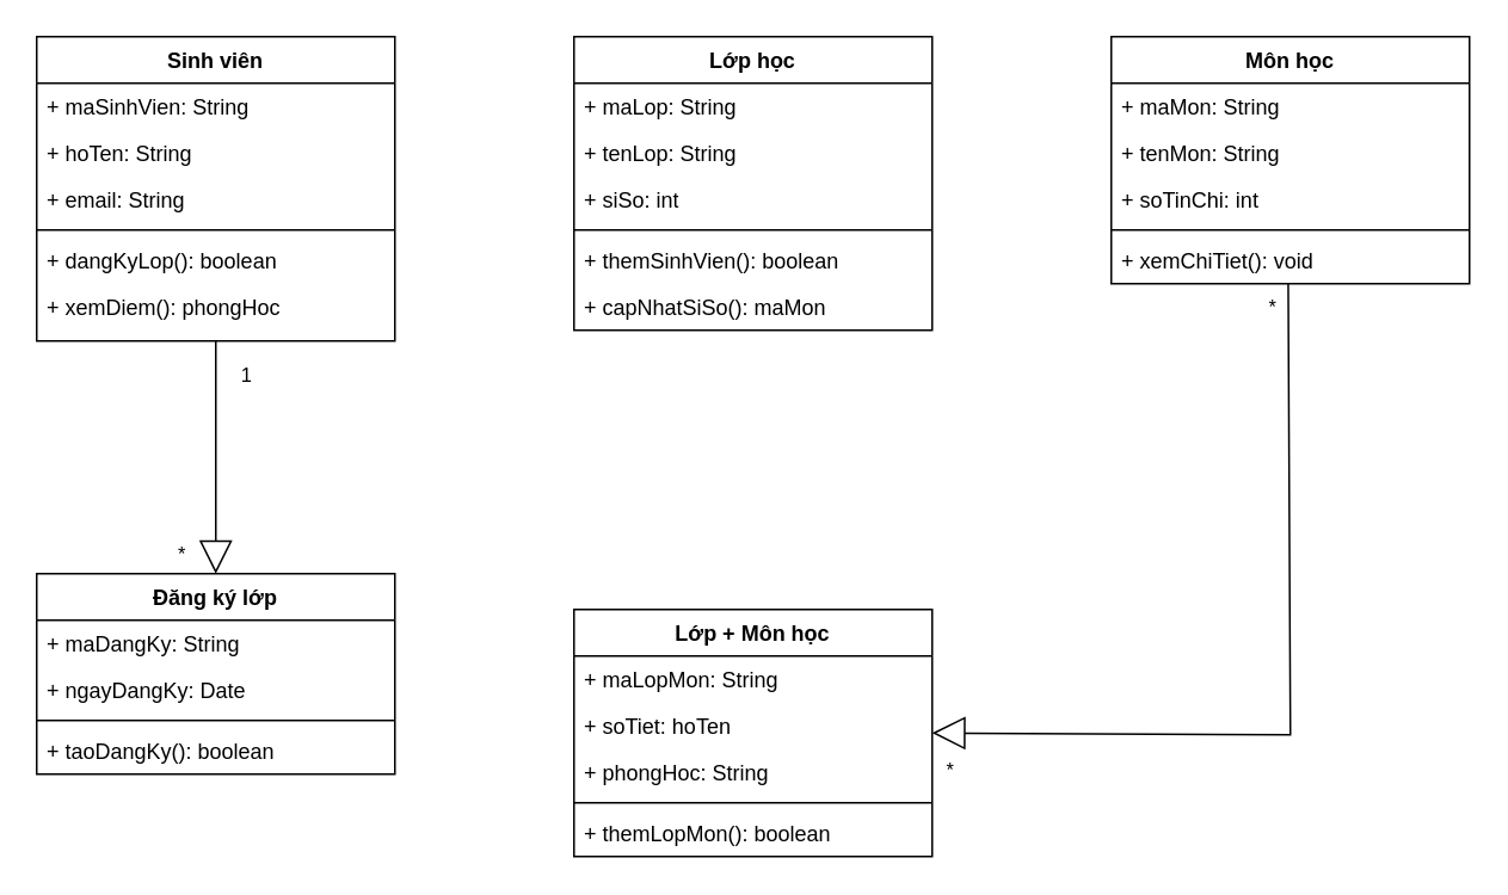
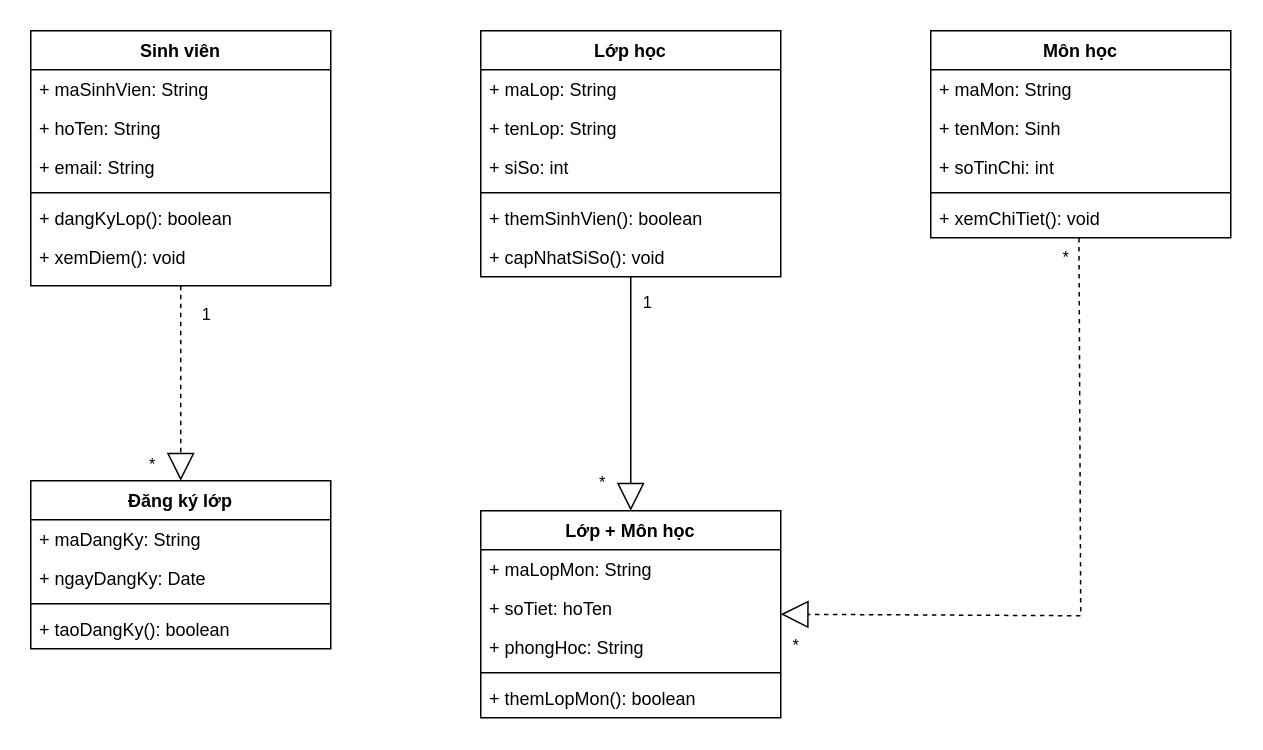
  <mxCell id="0" />
  <mxCell id="1" parent="0" />
  <mxCell id="2" value="Sinh viên" style="swimlane;fontStyle=1;align=center;verticalAlign=top;childLayout=stackLayout;horizontal=1;startSize=26;horizontalStack=0;resizeParent=1;resizeParentMax=0;resizeLast=0;collapsible=1;marginBottom=0;whiteSpace=wrap;html=1;" parent="1" vertex="1"><mxGeometry x="20" y="20" width="200" height="170" as="geometry" /></mxCell>
  <mxCell id="3" value="+ maSinhVien: String" style="text;strokeColor=none;fillColor=none;align=left;verticalAlign=top;spacingLeft=4;spacingRight=4;overflow=hidden;rotatable=0;points=[[0,0.5],[1,0.5]];portConstraint=eastwest;whiteSpace=wrap;html=1;" parent="2" vertex="1"><mxGeometry y="26" width="200" height="26" as="geometry" /></mxCell>
  <mxCell id="4" value="+ hoTen: String" style="text;strokeColor=none;fillColor=none;align=left;verticalAlign=top;spacingLeft=4;spacingRight=4;overflow=hidden;rotatable=0;points=[[0,0.5],[1,0.5]];portConstraint=eastwest;whiteSpace=wrap;html=1;" parent="2" vertex="1"><mxGeometry y="52" width="200" height="26" as="geometry" /></mxCell>
  <mxCell id="5" value="+ email: String" style="text;strokeColor=none;fillColor=none;align=left;verticalAlign=top;spacingLeft=4;spacingRight=4;overflow=hidden;rotatable=0;points=[[0,0.5],[1,0.5]];portConstraint=eastwest;whiteSpace=wrap;html=1;" parent="2" vertex="1"><mxGeometry y="78" width="200" height="26" as="geometry" /></mxCell>
  <mxCell id="6" value="" style="line;strokeWidth=1;fillColor=none;align=left;verticalAlign=middle;spacingTop=-1;spacingLeft=3;spacingRight=3;rotatable=0;labelPosition=right;points=[];portConstraint=eastwest;strokeColor=inherit;" parent="2" vertex="1"><mxGeometry y="104" width="200" height="8" as="geometry" /></mxCell>
  <mxCell id="7" value="+ dangKyLop(): boolean" style="text;strokeColor=none;fillColor=none;align=left;verticalAlign=top;spacingLeft=4;spacingRight=4;overflow=hidden;rotatable=0;points=[[0,0.5],[1,0.5]];portConstraint=eastwest;whiteSpace=wrap;html=1;" parent="2" vertex="1"><mxGeometry y="112" width="200" height="26" as="geometry" /></mxCell>
- <mxCell id="8" value="+ xemDiem(): phongHoc" style="text;strokeColor=none;fillColor=none;align=left;verticalAlign=top;spacingLeft=4;spacingRight=4;overflow=hidden;rotatable=0;points=[[0,0.5],[1,0.5]];portConstraint=eastwest;whiteSpace=wrap;html=1;" parent="2" vertex="1"><mxGeometry y="138" width="200" height="32" as="geometry" /></mxCell>
+ <mxCell id="8" value="+ xemDiem(): void" style="text;strokeColor=none;fillColor=none;align=left;verticalAlign=top;spacingLeft=4;spacingRight=4;overflow=hidden;rotatable=0;points=[[0,0.5],[1,0.5]];portConstraint=eastwest;whiteSpace=wrap;html=1;" parent="2" vertex="1"><mxGeometry y="138" width="200" height="32" as="geometry" /></mxCell>
  <mxCell id="9" value="Lớp học" style="swimlane;fontStyle=1;align=center;verticalAlign=top;childLayout=stackLayout;horizontal=1;startSize=26;horizontalStack=0;resizeParent=1;resizeParentMax=0;resizeLast=0;collapsible=1;marginBottom=0;whiteSpace=wrap;html=1;" parent="1" vertex="1"><mxGeometry x="320" y="20" width="200" height="164" as="geometry" /></mxCell>
  <mxCell id="10" value="+ maLop: String" style="text;strokeColor=none;fillColor=none;align=left;verticalAlign=top;spacingLeft=4;spacingRight=4;overflow=hidden;rotatable=0;points=[[0,0.5],[1,0.5]];portConstraint=eastwest;whiteSpace=wrap;html=1;" parent="9" vertex="1"><mxGeometry y="26" width="200" height="26" as="geometry" /></mxCell>
  <mxCell id="11" value="+ tenLop: String" style="text;strokeColor=none;fillColor=none;align=left;verticalAlign=top;spacingLeft=4;spacingRight=4;overflow=hidden;rotatable=0;points=[[0,0.5],[1,0.5]];portConstraint=eastwest;whiteSpace=wrap;html=1;" parent="9" vertex="1"><mxGeometry y="52" width="200" height="26" as="geometry" /></mxCell>
  <mxCell id="12" value="+ siSo: int" style="text;strokeColor=none;fillColor=none;align=left;verticalAlign=top;spacingLeft=4;spacingRight=4;overflow=hidden;rotatable=0;points=[[0,0.5],[1,0.5]];portConstraint=eastwest;whiteSpace=wrap;html=1;" parent="9" vertex="1"><mxGeometry y="78" width="200" height="26" as="geometry" /></mxCell>
  <mxCell id="13" value="" style="line;strokeWidth=1;fillColor=none;align=left;verticalAlign=middle;spacingTop=-1;spacingLeft=3;spacingRight=3;rotatable=0;labelPosition=right;points=[];portConstraint=eastwest;strokeColor=inherit;" parent="9" vertex="1"><mxGeometry y="104" width="200" height="8" as="geometry" /></mxCell>
  <mxCell id="14" value="+ themSinhVien(): boolean" style="text;strokeColor=none;fillColor=none;align=left;verticalAlign=top;spacingLeft=4;spacingRight=4;overflow=hidden;rotatable=0;points=[[0,0.5],[1,0.5]];portConstraint=eastwest;whiteSpace=wrap;html=1;" parent="9" vertex="1"><mxGeometry y="112" width="200" height="26" as="geometry" /></mxCell>
- <mxCell id="15" value="+ capNhatSiSo(): maMon" style="text;strokeColor=none;fillColor=none;align=left;verticalAlign=top;spacingLeft=4;spacingRight=4;overflow=hidden;rotatable=0;points=[[0,0.5],[1,0.5]];portConstraint=eastwest;whiteSpace=wrap;html=1;" parent="9" vertex="1"><mxGeometry y="138" width="200" height="26" as="geometry" /></mxCell>
+ <mxCell id="15" value="+ capNhatSiSo(): void" style="text;strokeColor=none;fillColor=none;align=left;verticalAlign=top;spacingLeft=4;spacingRight=4;overflow=hidden;rotatable=0;points=[[0,0.5],[1,0.5]];portConstraint=eastwest;whiteSpace=wrap;html=1;" parent="9" vertex="1"><mxGeometry y="138" width="200" height="26" as="geometry" /></mxCell>
  <mxCell id="16" value="Môn học" style="swimlane;fontStyle=1;align=center;verticalAlign=top;childLayout=stackLayout;horizontal=1;startSize=26;horizontalStack=0;resizeParent=1;resizeParentMax=0;resizeLast=0;collapsible=1;marginBottom=0;whiteSpace=wrap;html=1;" parent="1" vertex="1"><mxGeometry x="620" y="20" width="200" height="138" as="geometry" /></mxCell>
  <mxCell id="17" value="+ maMon: String" style="text;strokeColor=none;fillColor=none;align=left;verticalAlign=top;spacingLeft=4;spacingRight=4;overflow=hidden;rotatable=0;points=[[0,0.5],[1,0.5]];portConstraint=eastwest;whiteSpace=wrap;html=1;" parent="16" vertex="1"><mxGeometry y="26" width="200" height="26" as="geometry" /></mxCell>
- <mxCell id="18" value="+ tenMon: String" style="text;strokeColor=none;fillColor=none;align=left;verticalAlign=top;spacingLeft=4;spacingRight=4;overflow=hidden;rotatable=0;points=[[0,0.5],[1,0.5]];portConstraint=eastwest;whiteSpace=wrap;html=1;" parent="16" vertex="1"><mxGeometry y="52" width="200" height="26" as="geometry" /></mxCell>
+ <mxCell id="18" value="+ tenMon: Sinh" style="text;strokeColor=none;fillColor=none;align=left;verticalAlign=top;spacingLeft=4;spacingRight=4;overflow=hidden;rotatable=0;points=[[0,0.5],[1,0.5]];portConstraint=eastwest;whiteSpace=wrap;html=1;" parent="16" vertex="1"><mxGeometry y="52" width="200" height="26" as="geometry" /></mxCell>
  <mxCell id="19" value="+ soTinChi: int" style="text;strokeColor=none;fillColor=none;align=left;verticalAlign=top;spacingLeft=4;spacingRight=4;overflow=hidden;rotatable=0;points=[[0,0.5],[1,0.5]];portConstraint=eastwest;whiteSpace=wrap;html=1;" parent="16" vertex="1"><mxGeometry y="78" width="200" height="26" as="geometry" /></mxCell>
  <mxCell id="20" value="" style="line;strokeWidth=1;fillColor=none;align=left;verticalAlign=middle;spacingTop=-1;spacingLeft=3;spacingRight=3;rotatable=0;labelPosition=right;points=[];portConstraint=eastwest;strokeColor=inherit;" parent="16" vertex="1"><mxGeometry y="104" width="200" height="8" as="geometry" /></mxCell>
  <mxCell id="21" value="+ xemChiTiet(): void" style="text;strokeColor=none;fillColor=none;align=left;verticalAlign=top;spacingLeft=4;spacingRight=4;overflow=hidden;rotatable=0;points=[[0,0.5],[1,0.5]];portConstraint=eastwest;whiteSpace=wrap;html=1;" parent="16" vertex="1"><mxGeometry y="112" width="200" height="26" as="geometry" /></mxCell>
  <mxCell id="22" value="Đăng ký lớp" style="swimlane;fontStyle=1;align=center;verticalAlign=top;childLayout=stackLayout;horizontal=1;startSize=26;horizontalStack=0;resizeParent=1;resizeParentMax=0;resizeLast=0;collapsible=1;marginBottom=0;whiteSpace=wrap;html=1;" parent="1" vertex="1"><mxGeometry x="20" y="320" width="200" height="112" as="geometry" /></mxCell>
  <mxCell id="23" value="+ maDangKy: String" style="text;strokeColor=none;fillColor=none;align=left;verticalAlign=top;spacingLeft=4;spacingRight=4;overflow=hidden;rotatable=0;points=[[0,0.5],[1,0.5]];portConstraint=eastwest;whiteSpace=wrap;html=1;" parent="22" vertex="1"><mxGeometry y="26" width="200" height="26" as="geometry" /></mxCell>
  <mxCell id="24" value="+ ngayDangKy: Date" style="text;strokeColor=none;fillColor=none;align=left;verticalAlign=top;spacingLeft=4;spacingRight=4;overflow=hidden;rotatable=0;points=[[0,0.5],[1,0.5]];portConstraint=eastwest;whiteSpace=wrap;html=1;" parent="22" vertex="1"><mxGeometry y="52" width="200" height="26" as="geometry" /></mxCell>
  <mxCell id="25" value="" style="line;strokeWidth=1;fillColor=none;align=left;verticalAlign=middle;spacingTop=-1;spacingLeft=3;spacingRight=3;rotatable=0;labelPosition=right;points=[];portConstraint=eastwest;strokeColor=inherit;" parent="22" vertex="1"><mxGeometry y="78" width="200" height="8" as="geometry" /></mxCell>
  <mxCell id="26" value="+ taoDangKy(): boolean" style="text;strokeColor=none;fillColor=none;align=left;verticalAlign=top;spacingLeft=4;spacingRight=4;overflow=hidden;rotatable=0;points=[[0,0.5],[1,0.5]];portConstraint=eastwest;whiteSpace=wrap;html=1;" parent="22" vertex="1"><mxGeometry y="86" width="200" height="26" as="geometry" /></mxCell>
  <mxCell id="27" value="Lớp + Môn học" style="swimlane;fontStyle=1;align=center;verticalAlign=top;childLayout=stackLayout;horizontal=1;startSize=26;horizontalStack=0;resizeParent=1;resizeParentMax=0;resizeLast=0;collapsible=1;marginBottom=0;whiteSpace=wrap;html=1;" parent="1" vertex="1"><mxGeometry x="320" y="340" width="200" height="138" as="geometry" /></mxCell>
  <mxCell id="28" value="+ maLopMon: String" style="text;strokeColor=none;fillColor=none;align=left;verticalAlign=top;spacingLeft=4;spacingRight=4;overflow=hidden;rotatable=0;points=[[0,0.5],[1,0.5]];portConstraint=eastwest;whiteSpace=wrap;html=1;" parent="27" vertex="1"><mxGeometry y="26" width="200" height="26" as="geometry" /></mxCell>
  <mxCell id="29" value="+ soTiet: hoTen" style="text;strokeColor=none;fillColor=none;align=left;verticalAlign=top;spacingLeft=4;spacingRight=4;overflow=hidden;rotatable=0;points=[[0,0.5],[1,0.5]];portConstraint=eastwest;whiteSpace=wrap;html=1;" parent="27" vertex="1"><mxGeometry y="52" width="200" height="26" as="geometry" /></mxCell>
  <mxCell id="30" value="+ phongHoc: String" style="text;strokeColor=none;fillColor=none;align=left;verticalAlign=top;spacingLeft=4;spacingRight=4;overflow=hidden;rotatable=0;points=[[0,0.5],[1,0.5]];portConstraint=eastwest;whiteSpace=wrap;html=1;" parent="27" vertex="1"><mxGeometry y="78" width="200" height="26" as="geometry" /></mxCell>
  <mxCell id="31" value="" style="line;strokeWidth=1;fillColor=none;align=left;verticalAlign=middle;spacingTop=-1;spacingLeft=3;spacingRight=3;rotatable=0;labelPosition=right;points=[];portConstraint=eastwest;strokeColor=inherit;" parent="27" vertex="1"><mxGeometry y="104" width="200" height="8" as="geometry" /></mxCell>
  <mxCell id="32" value="+ themLopMon(): boolean" style="text;strokeColor=none;fillColor=none;align=left;verticalAlign=top;spacingLeft=4;spacingRight=4;overflow=hidden;rotatable=0;points=[[0,0.5],[1,0.5]];portConstraint=eastwest;whiteSpace=wrap;html=1;" parent="27" vertex="1"><mxGeometry y="112" width="200" height="26" as="geometry" /></mxCell>
- <mxCell id="33" value="" style="endArrow=block;endSize=16;endFill=0;html=1;rounded=0;exitX=0.5;exitY=1;exitDx=0;exitDy=0;entryX=0.5;entryY=0;entryDx=0;entryDy=0;" parent="1" source="2" target="22" edge="1"><mxGeometry width="160" relative="1" as="geometry"><mxPoint x="120" y="176" as="sourcePoint" /><mxPoint x="220" y="320" as="targetPoint" /></mxGeometry></mxCell>
+ <mxCell id="33" value="" style="endArrow=block;endSize=16;endFill=0;html=1;rounded=0;exitX=0.5;exitY=1;exitDx=0;exitDy=0;entryX=0.5;entryY=0;entryDx=0;entryDy=0;dashed=1;" parent="1" source="2" target="22" edge="1"><mxGeometry width="160" relative="1" as="geometry"><mxPoint x="120" y="176" as="sourcePoint" /><mxPoint x="220" y="320" as="targetPoint" /></mxGeometry></mxCell>
  <mxCell id="34" value="1" style="edgeLabel;html=1;align=center;verticalAlign=middle;resizable=0;points=[];" parent="33" vertex="1" connectable="0"><mxGeometry x="-0.2" y="1" relative="1" as="geometry"><mxPoint x="15" y="-34" as="offset" /></mxGeometry></mxCell>
  <mxCell id="35" value="*" style="edgeLabel;html=1;align=center;verticalAlign=middle;resizable=0;points=[];" parent="33" vertex="1" connectable="0"><mxGeometry x="-0.1" y="-1" relative="1" as="geometry"><mxPoint x="-19" y="59" as="offset" /></mxGeometry></mxCell>
- <mxCell id="39" value="" style="endArrow=block;endSize=16;endFill=0;html=1;rounded=0;exitX=0.494;exitY=1.009;exitDx=0;exitDy=0;entryX=1;entryY=0.5;entryDx=0;entryDy=0;exitPerimeter=0;" parent="1" source="21" target="27" edge="1"><mxGeometry width="160" relative="1" as="geometry"><mxPoint x="620" y="85" as="sourcePoint" /><mxPoint x="470" y="385" as="targetPoint" /><Array as="points"><mxPoint x="720" y="410" /></Array></mxGeometry></mxCell>
+ <mxCell id="36" value="" style="endArrow=block;endSize=16;endFill=0;html=1;rounded=0;exitX=0.5;exitY=1;exitDx=0;exitDy=0;entryX=0.5;entryY=0;entryDx=0;entryDy=0;" parent="1" source="9" target="27" edge="1"><mxGeometry width="160" relative="1" as="geometry"><mxPoint x="420" y="176" as="sourcePoint" /><mxPoint x="570" y="320" as="targetPoint" /></mxGeometry></mxCell>
+ <mxCell id="37" value="1" style="edgeLabel;html=1;align=center;verticalAlign=middle;resizable=0;points=[];" parent="36" vertex="1" connectable="0"><mxGeometry x="-0.2" y="1" relative="1" as="geometry"><mxPoint x="9" y="-46" as="offset" /></mxGeometry></mxCell>
+ <mxCell id="38" value="*" style="edgeLabel;html=1;align=center;verticalAlign=middle;resizable=0;points=[];" parent="36" vertex="1" connectable="0"><mxGeometry x="-0.1" y="-1" relative="1" as="geometry"><mxPoint x="-19" y="66" as="offset" /></mxGeometry></mxCell>
+ <mxCell id="39" value="" style="endArrow=block;endSize=16;endFill=0;html=1;rounded=0;exitX=0.494;exitY=1.009;exitDx=0;exitDy=0;entryX=1;entryY=0.5;entryDx=0;entryDy=0;exitPerimeter=0;dashed=1;" parent="1" source="21" target="27" edge="1"><mxGeometry width="160" relative="1" as="geometry"><mxPoint x="620" y="85" as="sourcePoint" /><mxPoint x="470" y="385" as="targetPoint" /><Array as="points"><mxPoint x="720" y="410" /></Array></mxGeometry></mxCell>
  <mxCell id="40" value="*" style="edgeLabel;html=1;align=center;verticalAlign=middle;resizable=0;points=[];" parent="39" vertex="1" connectable="0"><mxGeometry x="-0.2" y="1" relative="1" as="geometry"><mxPoint x="-11" y="-169" as="offset" /></mxGeometry></mxCell>
  <mxCell id="41" value="*" style="edgeLabel;html=1;align=center;verticalAlign=middle;resizable=0;points=[];" parent="39" vertex="1" connectable="0"><mxGeometry x="-0.1" y="-1" relative="1" as="geometry"><mxPoint x="-189" y="68" as="offset" /></mxGeometry></mxCell>
